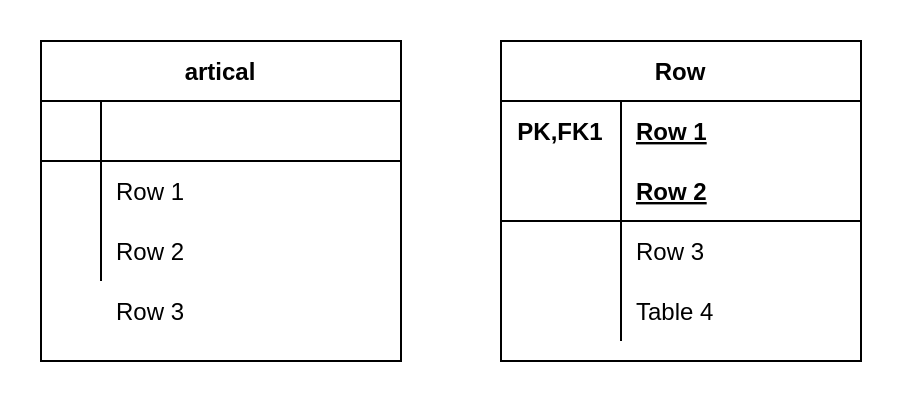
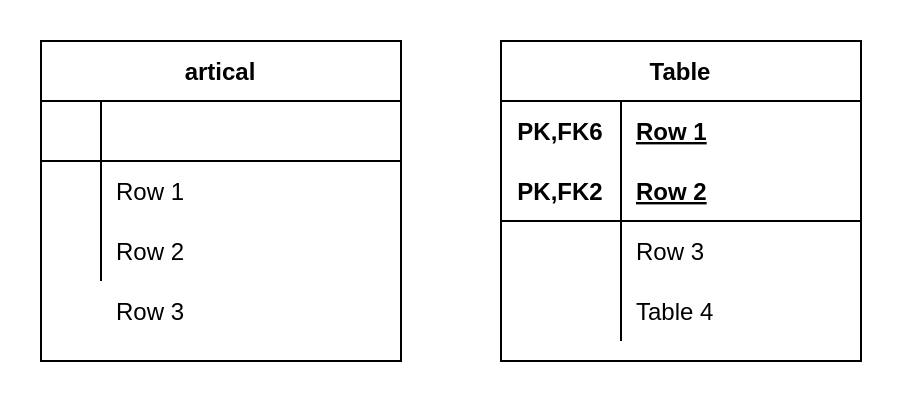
  <mxCell id="0" />
  <mxCell id="1" parent="0" />
  <mxCell id="2" value="artical" style="shape=table;startSize=30;container=1;collapsible=1;childLayout=tableLayout;fixedRows=1;rowLines=0;fontStyle=1;align=center;resizeLast=1;" vertex="1" parent="1"><mxGeometry x="20" y="20" width="180" height="160" as="geometry" /></mxCell>
  <mxCell id="3" value="" style="shape=partialRectangle;collapsible=0;dropTarget=0;pointerEvents=0;fillColor=none;top=0;left=0;bottom=1;right=0;points=[[0,0.5],[1,0.5]];portConstraint=eastwest;" vertex="1" parent="2"><mxGeometry y="30" width="180" height="30" as="geometry" /></mxCell>
  <mxCell id="4" value="" style="shape=partialRectangle;collapsible=0;dropTarget=0;pointerEvents=0;fillColor=none;top=0;left=0;bottom=0;right=0;points=[[0,0.5],[1,0.5]];portConstraint=eastwest;" vertex="1" parent="2"><mxGeometry y="60" width="180" height="30" as="geometry" /></mxCell>
  <mxCell id="5" value="" style="shape=partialRectangle;connectable=0;fillColor=none;top=0;left=0;bottom=0;right=0;editable=1;overflow=hidden;" vertex="1" parent="4"><mxGeometry width="30" height="30" as="geometry" /></mxCell>
  <mxCell id="6" value="Row 1" style="shape=partialRectangle;connectable=0;fillColor=none;top=0;left=0;bottom=0;right=0;align=left;spacingLeft=6;overflow=hidden;" vertex="1" parent="4"><mxGeometry x="30" width="150" height="30" as="geometry" /></mxCell>
  <mxCell id="7" value="" style="shape=partialRectangle;collapsible=0;dropTarget=0;pointerEvents=0;fillColor=none;top=0;left=0;bottom=0;right=0;points=[[0,0.5],[1,0.5]];portConstraint=eastwest;" vertex="1" parent="2"><mxGeometry y="90" width="180" height="30" as="geometry" /></mxCell>
  <mxCell id="8" value="" style="shape=partialRectangle;connectable=0;fillColor=none;top=0;left=0;bottom=0;right=0;editable=1;overflow=hidden;" vertex="1" parent="7"><mxGeometry width="30" height="30" as="geometry" /></mxCell>
  <mxCell id="9" value="Row 2" style="shape=partialRectangle;connectable=0;fillColor=none;top=0;left=0;bottom=0;right=0;align=left;spacingLeft=6;overflow=hidden;" vertex="1" parent="7"><mxGeometry x="30" width="150" height="30" as="geometry" /></mxCell>
  <mxCell id="10" value="" style="shape=partialRectangle;collapsible=0;dropTarget=0;pointerEvents=0;fillColor=none;top=0;left=0;bottom=0;right=0;points=[[0,0.5],[1,0.5]];portConstraint=eastwest;" vertex="1" parent="2"><mxGeometry y="120" width="180" height="30" as="geometry" /></mxCell>
  <mxCell id="11" value="" style="shape=partialRectangle;connectable=0;fillColor=none;top=0;left=0;bottom=0;right=0;editable=1;overflow=hidden;" vertex="1" parent="10"><mxGeometry width="30" height="30" as="geometry" /></mxCell>
  <mxCell id="12" value="Row 3" style="shape=partialRectangle;connectable=0;fillColor=none;top=0;left=0;bottom=0;right=0;align=left;spacingLeft=6;overflow=hidden;" vertex="1" parent="10"><mxGeometry x="30" width="150" height="30" as="geometry" /></mxCell>
- <mxCell id="13" value="Row" style="shape=table;startSize=30;container=1;collapsible=1;childLayout=tableLayout;fixedRows=1;rowLines=0;fontStyle=1;align=center;resizeLast=1;" vertex="1" parent="1"><mxGeometry x="250" y="20" width="180" height="160" as="geometry" /></mxCell>
+ <mxCell id="13" value="Table" style="shape=table;startSize=30;container=1;collapsible=1;childLayout=tableLayout;fixedRows=1;rowLines=0;fontStyle=1;align=center;resizeLast=1;" vertex="1" parent="1"><mxGeometry x="250" y="20" width="180" height="160" as="geometry" /></mxCell>
  <mxCell id="14" value="" style="shape=partialRectangle;collapsible=0;dropTarget=0;pointerEvents=0;fillColor=none;top=0;left=0;bottom=0;right=0;points=[[0,0.5],[1,0.5]];portConstraint=eastwest;" vertex="1" parent="13"><mxGeometry y="30" width="180" height="30" as="geometry" /></mxCell>
- <mxCell id="15" value="PK,FK1" style="shape=partialRectangle;connectable=0;fillColor=none;top=0;left=0;bottom=0;right=0;fontStyle=1;overflow=hidden;" vertex="1" parent="14"><mxGeometry width="60" height="30" as="geometry" /></mxCell>
+ <mxCell id="15" value="PK,FK6" style="shape=partialRectangle;connectable=0;fillColor=none;top=0;left=0;bottom=0;right=0;fontStyle=1;overflow=hidden;" vertex="1" parent="14"><mxGeometry width="60" height="30" as="geometry" /></mxCell>
  <mxCell id="16" value="Row 1" style="shape=partialRectangle;connectable=0;fillColor=none;top=0;left=0;bottom=0;right=0;align=left;spacingLeft=6;fontStyle=5;overflow=hidden;" vertex="1" parent="14"><mxGeometry x="60" width="120" height="30" as="geometry" /></mxCell>
  <mxCell id="17" value="" style="shape=partialRectangle;collapsible=0;dropTarget=0;pointerEvents=0;fillColor=none;top=0;left=0;bottom=1;right=0;points=[[0,0.5],[1,0.5]];portConstraint=eastwest;" vertex="1" parent="13"><mxGeometry y="60" width="180" height="30" as="geometry" /></mxCell>
+ <mxCell id="18" value="PK,FK2" style="shape=partialRectangle;connectable=0;fillColor=none;top=0;left=0;bottom=0;right=0;fontStyle=1;overflow=hidden;" vertex="1" parent="17"><mxGeometry width="60" height="30" as="geometry" /></mxCell>
  <mxCell id="19" value="Row 2" style="shape=partialRectangle;connectable=0;fillColor=none;top=0;left=0;bottom=0;right=0;align=left;spacingLeft=6;fontStyle=5;overflow=hidden;" vertex="1" parent="17"><mxGeometry x="60" width="120" height="30" as="geometry" /></mxCell>
  <mxCell id="20" value="" style="shape=partialRectangle;collapsible=0;dropTarget=0;pointerEvents=0;fillColor=none;top=0;left=0;bottom=0;right=0;points=[[0,0.5],[1,0.5]];portConstraint=eastwest;" vertex="1" parent="13"><mxGeometry y="90" width="180" height="30" as="geometry" /></mxCell>
  <mxCell id="21" value="" style="shape=partialRectangle;connectable=0;fillColor=none;top=0;left=0;bottom=0;right=0;editable=1;overflow=hidden;" vertex="1" parent="20"><mxGeometry width="60" height="30" as="geometry" /></mxCell>
  <mxCell id="22" value="Row 3" style="shape=partialRectangle;connectable=0;fillColor=none;top=0;left=0;bottom=0;right=0;align=left;spacingLeft=6;overflow=hidden;" vertex="1" parent="20"><mxGeometry x="60" width="120" height="30" as="geometry" /></mxCell>
  <mxCell id="23" value="" style="shape=partialRectangle;collapsible=0;dropTarget=0;pointerEvents=0;fillColor=none;top=0;left=0;bottom=0;right=0;points=[[0,0.5],[1,0.5]];portConstraint=eastwest;" vertex="1" parent="13"><mxGeometry y="120" width="180" height="30" as="geometry" /></mxCell>
  <mxCell id="24" value="" style="shape=partialRectangle;connectable=0;fillColor=none;top=0;left=0;bottom=0;right=0;editable=1;overflow=hidden;" vertex="1" parent="23"><mxGeometry width="60" height="30" as="geometry" /></mxCell>
  <mxCell id="25" value="Table 4" style="shape=partialRectangle;connectable=0;fillColor=none;top=0;left=0;bottom=0;right=0;align=left;spacingLeft=6;overflow=hidden;" vertex="1" parent="23"><mxGeometry x="60" width="120" height="30" as="geometry" /></mxCell>
